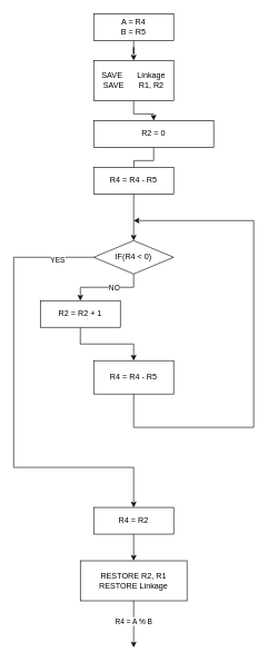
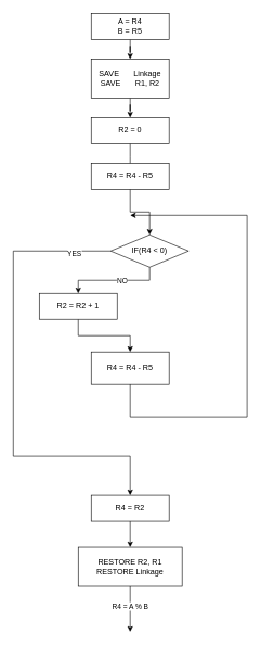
  <mxCell id="0" />
  <mxCell id="1" parent="0" />
  <mxCell id="2" value="" style="edgeStyle=orthogonalEdgeStyle;rounded=0;orthogonalLoop=1;jettySize=auto;html=1;" parent="1" source="3" target="5" edge="1"><mxGeometry relative="1" as="geometry" /></mxCell>
  <mxCell id="3" value="A = R4&lt;br&gt;B = R5" style="rounded=0;whiteSpace=wrap;html=1;" parent="1" vertex="1"><mxGeometry x="140" y="20" width="120" height="40" as="geometry" /></mxCell>
  <mxCell id="4" value="" style="edgeStyle=orthogonalEdgeStyle;rounded=0;orthogonalLoop=1;jettySize=auto;html=1;" parent="1" source="5" target="10" edge="1"><mxGeometry relative="1" as="geometry" /></mxCell>
  <mxCell id="5" value="SAVE&lt;span style=&quot;white-space: pre;&quot;&gt;&#09;&lt;/span&gt;Linkage&lt;br&gt;SAVE&lt;span style=&quot;white-space: pre;&quot;&gt;&#09;&lt;/span&gt;R1, R2" style="rounded=0;whiteSpace=wrap;html=1;" parent="1" vertex="1"><mxGeometry x="140" y="90" width="120" height="60" as="geometry" /></mxCell>
  <mxCell id="6" style="edgeStyle=orthogonalEdgeStyle;rounded=0;orthogonalLoop=1;jettySize=auto;html=1;exitX=0.5;exitY=1;exitDx=0;exitDy=0;" parent="1" source="8" edge="1"><mxGeometry relative="1" as="geometry"><mxPoint x="200" y="970" as="targetPoint" /></mxGeometry></mxCell>
  <mxCell id="7" value="R4 = A % B" style="edgeLabel;html=1;align=center;verticalAlign=middle;resizable=0;points=[];" parent="6" vertex="1" connectable="0"><mxGeometry x="-0.16" y="-1" relative="1" as="geometry"><mxPoint as="offset" /></mxGeometry></mxCell>
  <mxCell id="8" value="RESTORE&lt;span style=&quot;&quot;&gt;&#09;&lt;/span&gt;R2, R1&lt;br&gt;RESTORE&lt;span style=&quot;&quot;&gt;&#09;&lt;/span&gt;Linkage" style="rounded=0;whiteSpace=wrap;html=1;" parent="1" vertex="1"><mxGeometry x="120" y="840" width="160" height="60" as="geometry" /></mxCell>
  <mxCell id="9" value="" style="edgeStyle=orthogonalEdgeStyle;rounded=0;orthogonalLoop=1;jettySize=auto;html=1;" parent="1" source="10" edge="1"><mxGeometry relative="1" as="geometry"><mxPoint x="200" y="260" as="targetPoint" /></mxGeometry></mxCell>
- <mxCell id="10" value="R2 = 0" style="rounded=0;whiteSpace=wrap;html=1;" parent="1" vertex="1"><mxGeometry x="140" y="180" width="180" height="40" as="geometry" /></mxCell>
+ <mxCell id="10" value="R2 = 0" style="rounded=0;whiteSpace=wrap;html=1;" parent="1" vertex="1"><mxGeometry x="140" y="180" width="120" height="40" as="geometry" /></mxCell>
  <mxCell id="11" value="" style="edgeStyle=orthogonalEdgeStyle;rounded=0;orthogonalLoop=1;jettySize=auto;html=1;" parent="1" source="13" target="19" edge="1"><mxGeometry relative="1" as="geometry" /></mxCell>
  <mxCell id="12" value="NO" style="edgeLabel;html=1;align=center;verticalAlign=middle;resizable=0;points=[];" parent="11" vertex="1" connectable="0"><mxGeometry x="-0.16" relative="1" as="geometry"><mxPoint as="offset" /></mxGeometry></mxCell>
- <mxCell id="13" value="IF(R4 &amp;lt; 0)" style="rhombus;whiteSpace=wrap;html=1;" parent="1" vertex="1"><mxGeometry x="140" y="360" width="120" height="50" as="geometry" /></mxCell>
+ <mxCell id="13" value="IF(R4 &amp;lt; 0)" style="rhombus;whiteSpace=wrap;html=1;" parent="1" vertex="1"><mxGeometry x="170" y="360" width="120" height="50" as="geometry" /></mxCell>
  <mxCell id="14" value="" style="edgeStyle=orthogonalEdgeStyle;rounded=0;orthogonalLoop=1;jettySize=auto;html=1;" parent="1" source="15" target="13" edge="1"><mxGeometry relative="1" as="geometry" /></mxCell>
  <mxCell id="15" value="R4 = R4 - R5" style="rounded=0;whiteSpace=wrap;html=1;" parent="1" vertex="1"><mxGeometry x="140" y="250" width="120" height="40" as="geometry" /></mxCell>
  <mxCell id="16" value="" style="edgeStyle=none;orthogonalLoop=1;jettySize=auto;html=1;rounded=0;exitX=0;exitY=0.5;exitDx=0;exitDy=0;entryX=0.5;entryY=0;entryDx=0;entryDy=0;" parent="1" source="13" target="23" edge="1"><mxGeometry width="80" relative="1" as="geometry"><mxPoint x="20" y="370" as="sourcePoint" /><mxPoint x="200" y="730" as="targetPoint" /><Array as="points"><mxPoint x="20" y="385" /><mxPoint x="20" y="700" /><mxPoint x="200" y="700" /></Array></mxGeometry></mxCell>
  <mxCell id="17" value="YES" style="edgeLabel;html=1;align=center;verticalAlign=middle;resizable=0;points=[];" parent="16" vertex="1" connectable="0"><mxGeometry x="-0.838" y="3" relative="1" as="geometry"><mxPoint as="offset" /></mxGeometry></mxCell>
  <mxCell id="18" value="" style="edgeStyle=orthogonalEdgeStyle;rounded=0;orthogonalLoop=1;jettySize=auto;html=1;" parent="1" source="19" target="20" edge="1"><mxGeometry relative="1" as="geometry" /></mxCell>
  <mxCell id="19" value="R2 = R2 + 1" style="rounded=0;whiteSpace=wrap;html=1;" parent="1" vertex="1"><mxGeometry x="60" y="450" width="120" height="40" as="geometry" /></mxCell>
  <mxCell id="20" value="R4 = R4 - R5" style="rounded=0;whiteSpace=wrap;html=1;" parent="1" vertex="1"><mxGeometry x="140" y="540" width="120" height="50" as="geometry" /></mxCell>
  <mxCell id="21" value="" style="edgeStyle=none;orthogonalLoop=1;jettySize=auto;html=1;rounded=0;exitX=0.5;exitY=1;exitDx=0;exitDy=0;" parent="1" source="20" edge="1"><mxGeometry width="80" relative="1" as="geometry"><mxPoint x="200" y="600" as="sourcePoint" /><mxPoint x="200" y="330" as="targetPoint" /><Array as="points"><mxPoint x="200" y="640" /><mxPoint x="380" y="640" /><mxPoint x="380" y="330" /></Array></mxGeometry></mxCell>
  <mxCell id="22" value="" style="edgeStyle=orthogonalEdgeStyle;rounded=0;orthogonalLoop=1;jettySize=auto;html=1;" parent="1" source="23" target="8" edge="1"><mxGeometry relative="1" as="geometry" /></mxCell>
  <mxCell id="23" value="R4 = R2" style="rounded=0;whiteSpace=wrap;html=1;" parent="1" vertex="1"><mxGeometry x="140" y="760" width="120" height="40" as="geometry" /></mxCell>
